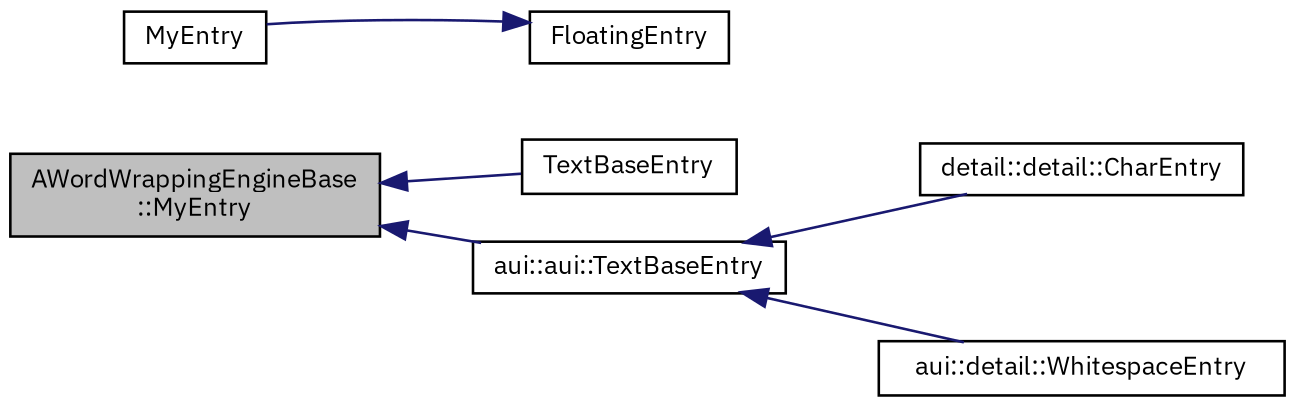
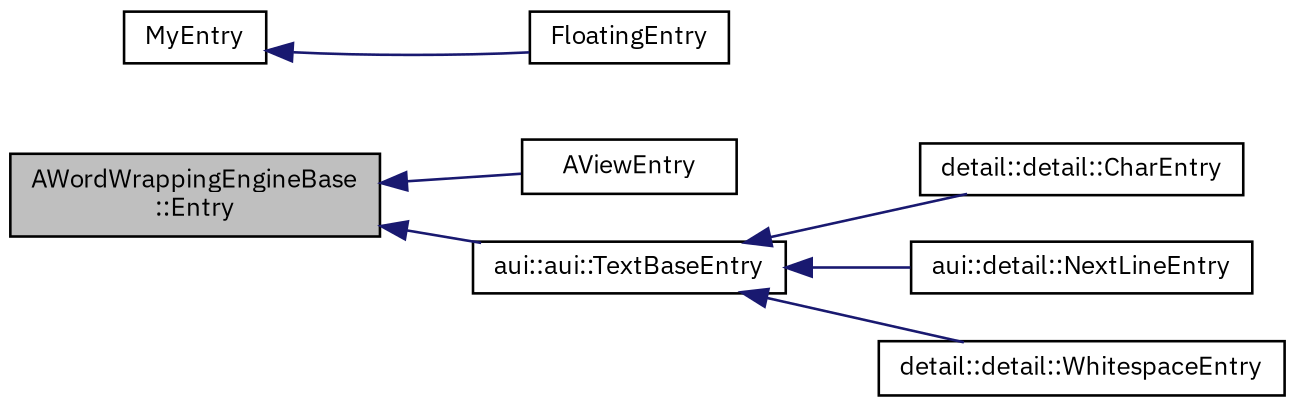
  digraph {
    fontname="IBM Plex Sans"
    rankdir=LR
    node [color=black fillcolor=white fontname="IBM Plex Sans" fontsize=10 shape=record style=filled]
    edge [color=midnightblue dir=back fontname="IBM Plex Sans" fontsize=10 labelfontname=Helvetica labelfontsize=10 style=solid]
-   n1 [fillcolor=grey75 fontcolor=black height=0.2 label="AWordWrappingEngineBase\l::MyEntry" width=0.4]
-   n2 [height=0.2 label=TextBaseEntry width=0.4]
+   n1 [fillcolor=grey75 fontcolor=black height=0.2 label="AWordWrappingEngineBase\l::Entry" width=0.4]
+   n2 [height=0.2 label=AViewEntry width=0.4]
    n3 [height=0.2 label="aui::aui::TextBaseEntry" width=0.4]
    n4 [height=0.2 label=MyEntry width=0.4]
    n5 [height=0.2 label=FloatingEntry width=0.4]
    n6 [height=0.2 label="detail::detail::CharEntry" width=0.4]
-   n8 [height=0.2 label="aui::detail::WhitespaceEntry" width=0.4]
+   n7 [height=0.2 label="aui::detail::NextLineEntry" width=0.4]
+   n8 [height=0.2 label="detail::detail::WhitespaceEntry" width=0.4]
    n1 -> n2
    n1 -> n3
    n3 -> n6
+   n3 -> n7
    n3 -> n8
-   n5 -> n4
+   n4 -> n5
  }
